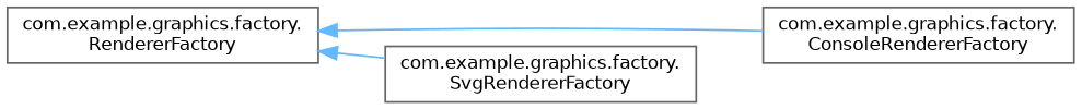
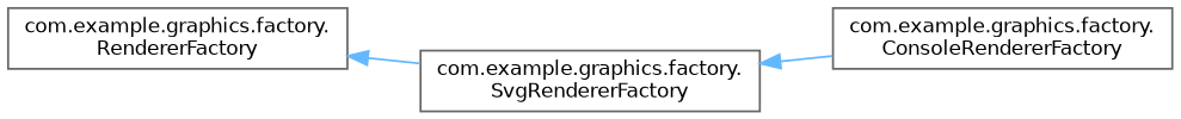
  digraph {
    rankdir=LR
    node [color=grey40 fillcolor=white fontname=Helvetica fontsize=10 shape=box style=filled]
    edge [color=steelblue1 dir=back fontname=Helvetica fontsize=10 labelfontname=Helvetica labelfontsize=10 style=solid]
    n1 [height=0.2 label="com.example.graphics.factory.\lRendererFactory" width=0.4]
    n2 [height=0.2 label="com.example.graphics.factory.\lConsoleRendererFactory" width=0.4]
    n3 [height=0.2 label="com.example.graphics.factory.\lSvgRendererFactory" width=0.4]
-   n1 -> n2
+   n3 -> n2
    n1 -> n3
  }
